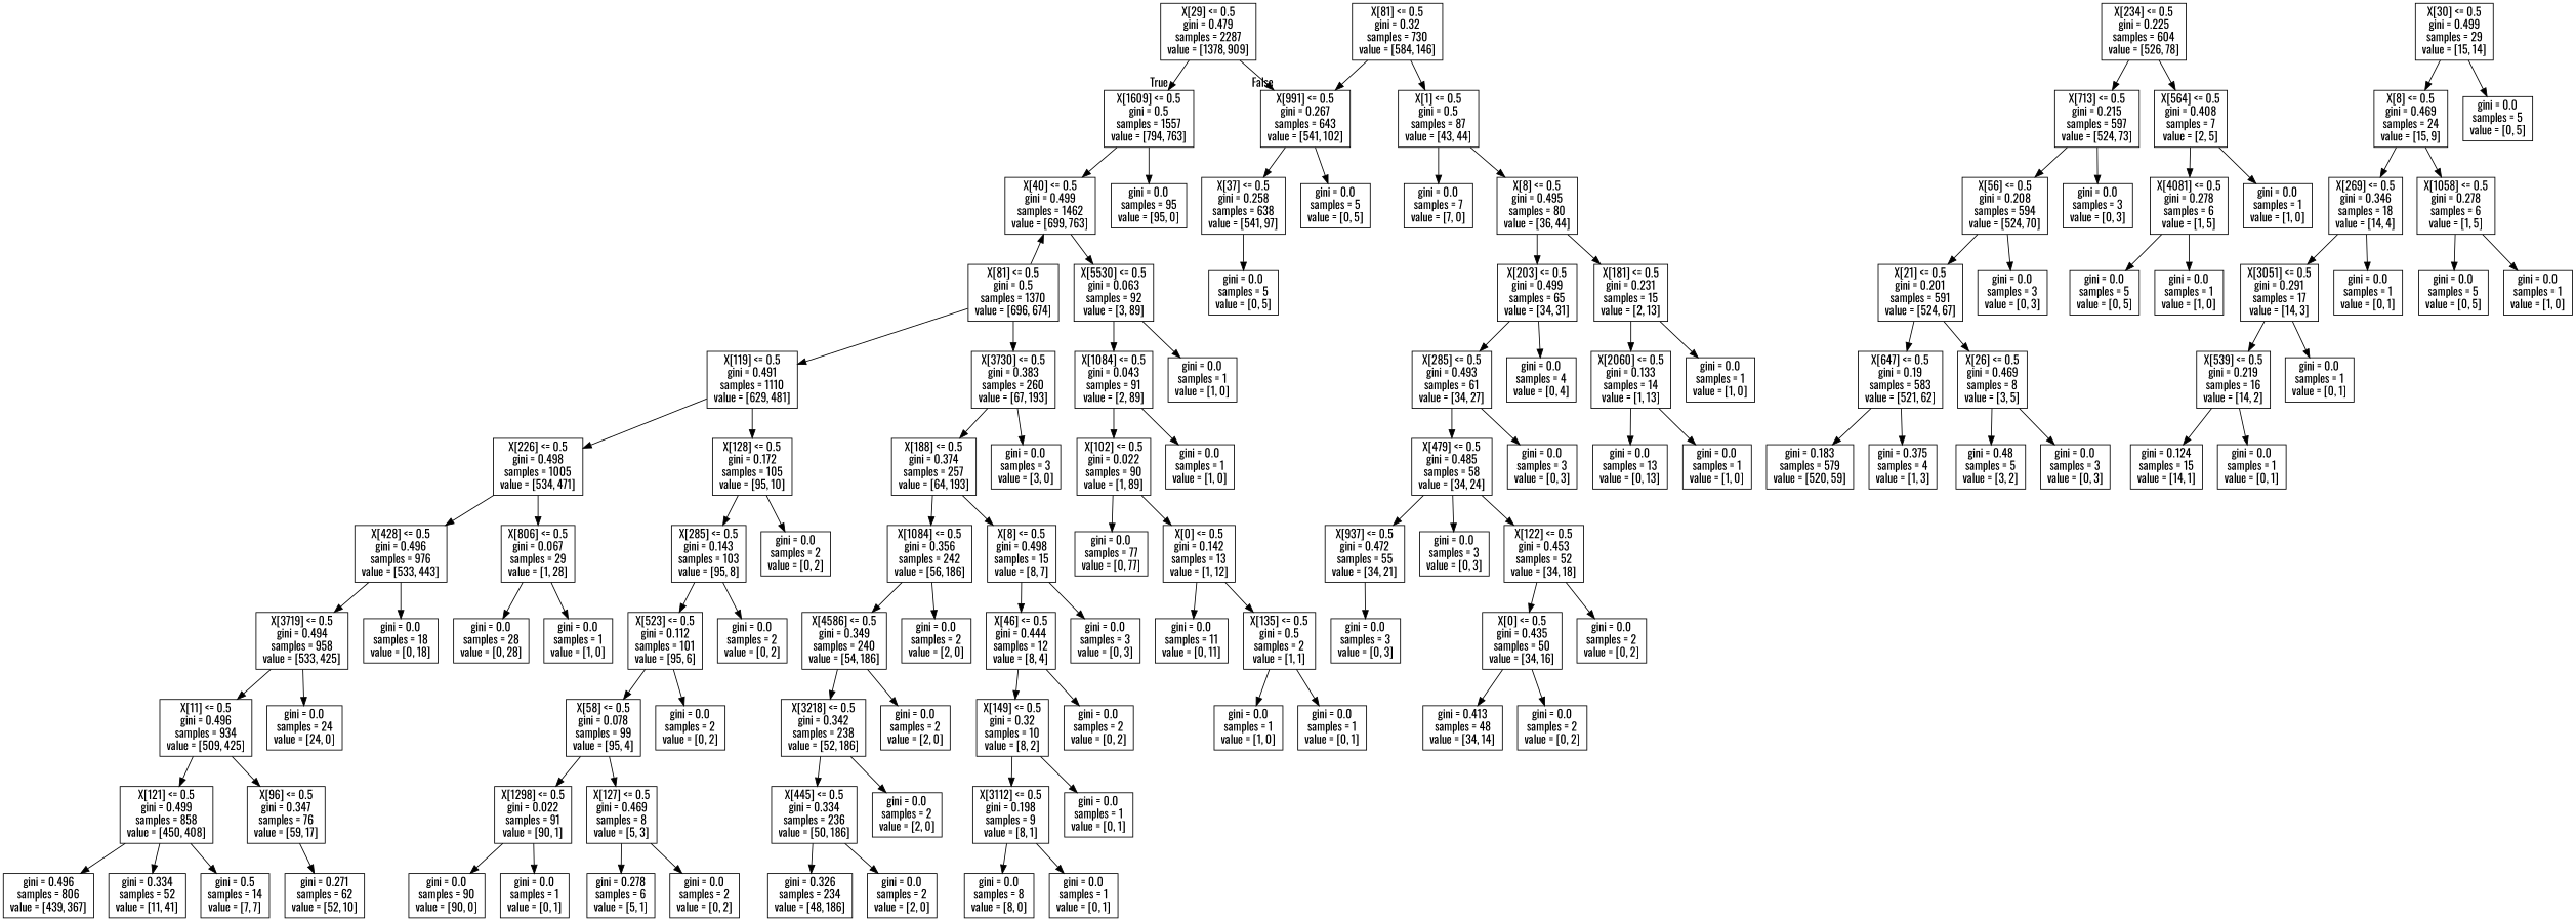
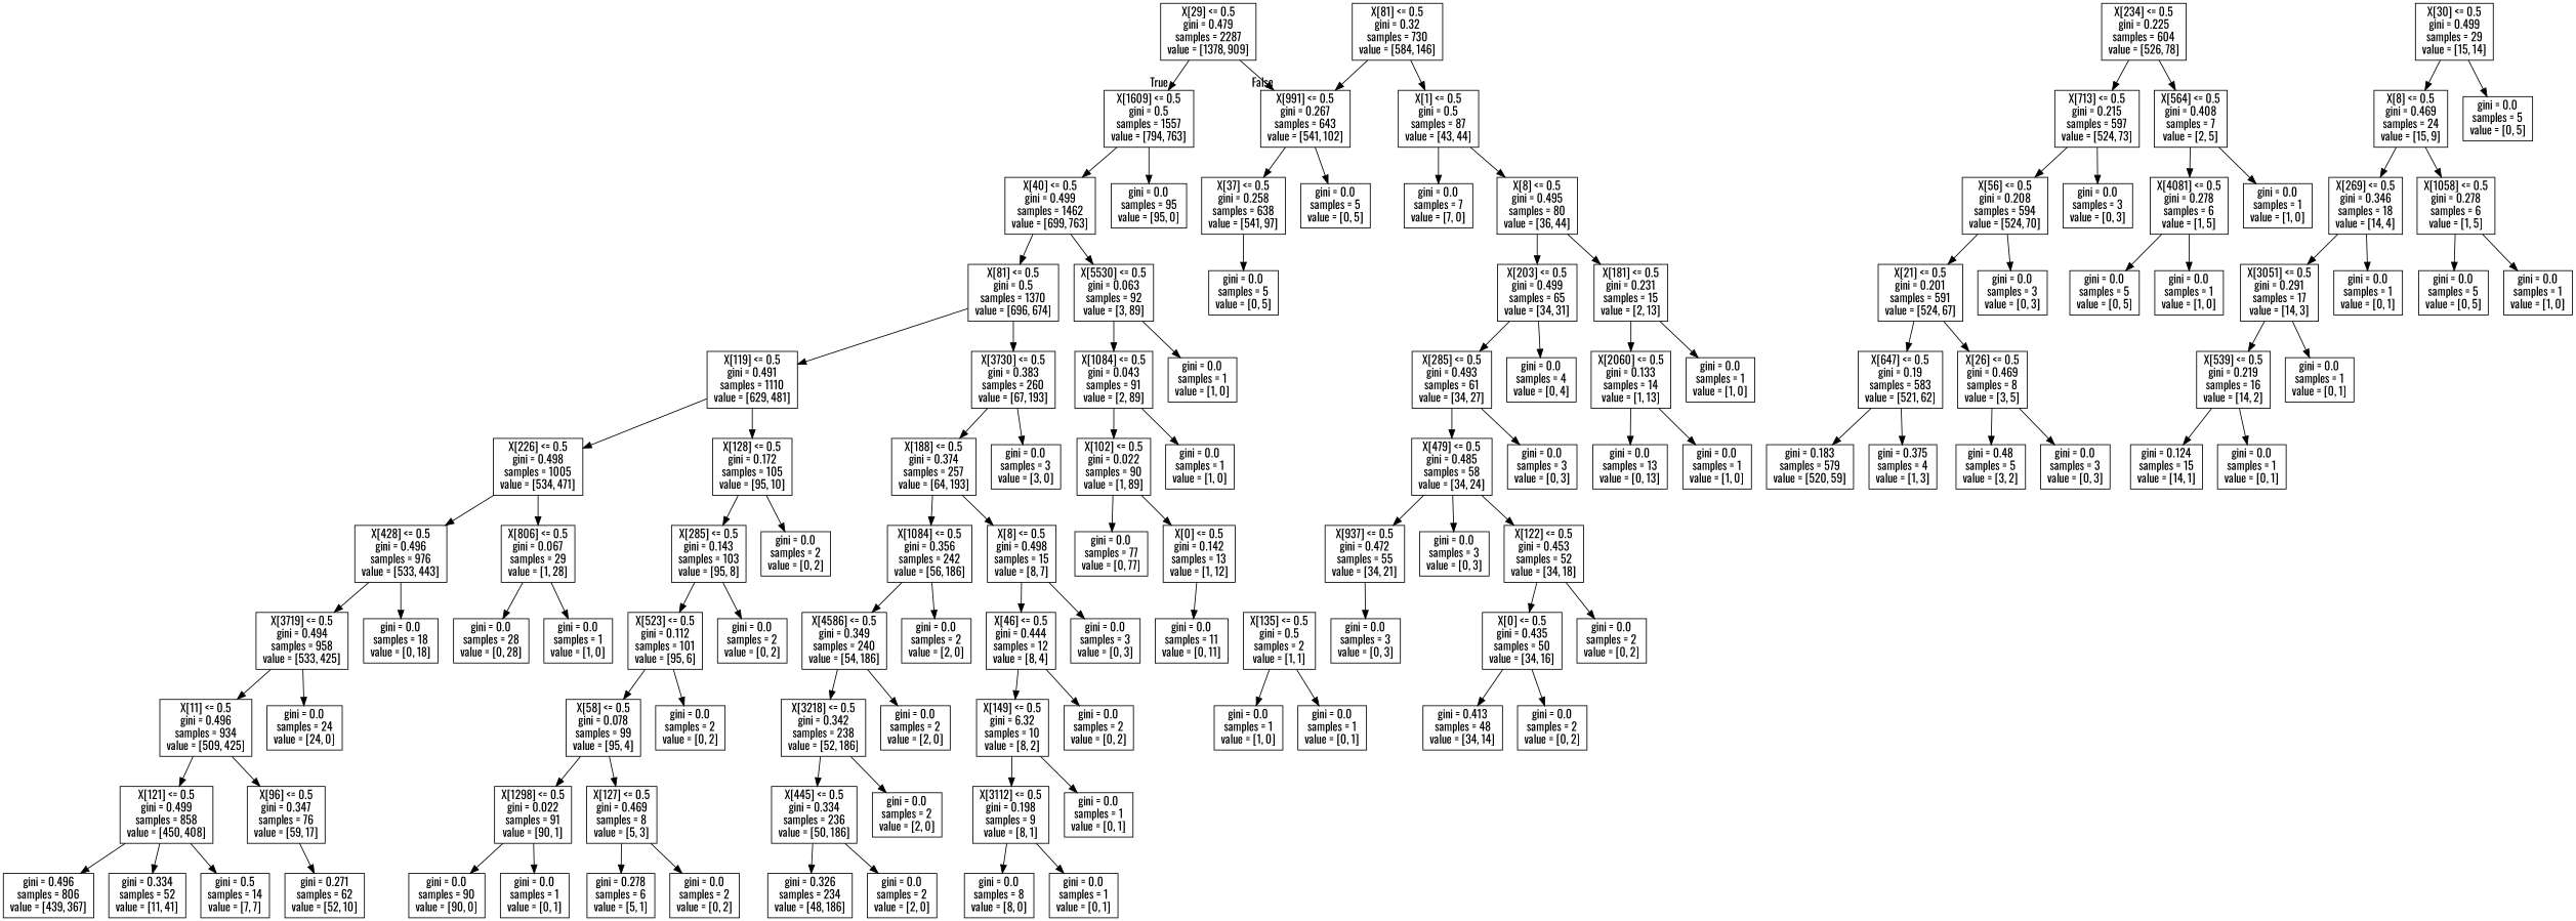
  digraph {
    fontname=Oswald
    node [fontname=Oswald shape=box]
    edge [fontname=Oswald]
    n1 [label="X[29] <= 0.5\ngini = 0.479\nsamples = 2287\nvalue = [1378, 909]"]
    n2 [label="X[1609] <= 0.5\ngini = 0.5\nsamples = 1557\nvalue = [794, 763]"]
    n3 [label="X[991] <= 0.5\ngini = 0.267\nsamples = 643\nvalue = [541, 102]"]
    n4 [label="X[40] <= 0.5\ngini = 0.499\nsamples = 1462\nvalue = [699, 763]"]
    n5 [label="gini = 0.0\nsamples = 95\nvalue = [95, 0]"]
    n6 [label="X[81] <= 0.5\ngini = 0.32\nsamples = 730\nvalue = [584, 146]"]
    n7 [label="X[1] <= 0.5\ngini = 0.5\nsamples = 87\nvalue = [43, 44]"]
    n8 [label="X[81] <= 0.5\ngini = 0.5\nsamples = 1370\nvalue = [696, 674]"]
    n9 [label="X[5530] <= 0.5\ngini = 0.063\nsamples = 92\nvalue = [3, 89]"]
    n10 [label="X[119] <= 0.5\ngini = 0.491\nsamples = 1110\nvalue = [629, 481]"]
    n11 [label="X[3730] <= 0.5\ngini = 0.383\nsamples = 260\nvalue = [67, 193]"]
    n12 [label="X[1084] <= 0.5\ngini = 0.043\nsamples = 91\nvalue = [2, 89]"]
    n13 [label="gini = 0.0\nsamples = 1\nvalue = [1, 0]"]
    n14 [label="X[226] <= 0.5\ngini = 0.498\nsamples = 1005\nvalue = [534, 471]"]
    n15 [label="X[128] <= 0.5\ngini = 0.172\nsamples = 105\nvalue = [95, 10]"]
    n16 [label="X[188] <= 0.5\ngini = 0.374\nsamples = 257\nvalue = [64, 193]"]
    n17 [label="gini = 0.0\nsamples = 3\nvalue = [3, 0]"]
    n18 [label="X[428] <= 0.5\ngini = 0.496\nsamples = 976\nvalue = [533, 443]"]
    n19 [label="X[806] <= 0.5\ngini = 0.067\nsamples = 29\nvalue = [1, 28]"]
    n20 [label="X[285] <= 0.5\ngini = 0.143\nsamples = 103\nvalue = [95, 8]"]
    n21 [label="gini = 0.0\nsamples = 2\nvalue = [0, 2]"]
    n22 [label="X[3719] <= 0.5\ngini = 0.494\nsamples = 958\nvalue = [533, 425]"]
    n23 [label="gini = 0.0\nsamples = 18\nvalue = [0, 18]"]
    n24 [label="gini = 0.0\nsamples = 28\nvalue = [0, 28]"]
    n25 [label="gini = 0.0\nsamples = 1\nvalue = [1, 0]"]
    n26 [label="X[11] <= 0.5\ngini = 0.496\nsamples = 934\nvalue = [509, 425]"]
    n27 [label="gini = 0.0\nsamples = 24\nvalue = [24, 0]"]
    n28 [label="X[121] <= 0.5\ngini = 0.499\nsamples = 858\nvalue = [450, 408]"]
    n29 [label="X[96] <= 0.5\ngini = 0.347\nsamples = 76\nvalue = [59, 17]"]
    n30 [label="gini = 0.496\nsamples = 806\nvalue = [439, 367]"]
    n31 [label="gini = 0.334\nsamples = 52\nvalue = [11, 41]"]
    n32 [label="gini = 0.5\nsamples = 14\nvalue = [7, 7]"]
    n33 [label="gini = 0.271\nsamples = 62\nvalue = [52, 10]"]
    n34 [label="X[523] <= 0.5\ngini = 0.112\nsamples = 101\nvalue = [95, 6]"]
    n35 [label="gini = 0.0\nsamples = 2\nvalue = [0, 2]"]
    n36 [label="X[58] <= 0.5\ngini = 0.078\nsamples = 99\nvalue = [95, 4]"]
    n37 [label="gini = 0.0\nsamples = 2\nvalue = [0, 2]"]
    n38 [label="X[1298] <= 0.5\ngini = 0.022\nsamples = 91\nvalue = [90, 1]"]
    n39 [label="X[127] <= 0.5\ngini = 0.469\nsamples = 8\nvalue = [5, 3]"]
    n40 [label="gini = 0.0\nsamples = 90\nvalue = [90, 0]"]
    n41 [label="gini = 0.0\nsamples = 1\nvalue = [0, 1]"]
    n42 [label="gini = 0.278\nsamples = 6\nvalue = [5, 1]"]
    n43 [label="gini = 0.0\nsamples = 2\nvalue = [0, 2]"]
    n44 [label="X[1084] <= 0.5\ngini = 0.356\nsamples = 242\nvalue = [56, 186]"]
    n45 [label="X[8] <= 0.5\ngini = 0.498\nsamples = 15\nvalue = [8, 7]"]
    n46 [label="X[4586] <= 0.5\ngini = 0.349\nsamples = 240\nvalue = [54, 186]"]
    n47 [label="gini = 0.0\nsamples = 2\nvalue = [2, 0]"]
    n48 [label="X[46] <= 0.5\ngini = 0.444\nsamples = 12\nvalue = [8, 4]"]
    n49 [label="gini = 0.0\nsamples = 3\nvalue = [0, 3]"]
    n50 [label="X[3218] <= 0.5\ngini = 0.342\nsamples = 238\nvalue = [52, 186]"]
    n51 [label="gini = 0.0\nsamples = 2\nvalue = [2, 0]"]
    n52 [label="X[445] <= 0.5\ngini = 0.334\nsamples = 236\nvalue = [50, 186]"]
    n53 [label="gini = 0.0\nsamples = 2\nvalue = [2, 0]"]
    n54 [label="gini = 0.326\nsamples = 234\nvalue = [48, 186]"]
    n55 [label="gini = 0.0\nsamples = 2\nvalue = [2, 0]"]
-   n56 [label="X[149] <= 0.5\ngini = 0.32\nsamples = 10\nvalue = [8, 2]"]
+   n56 [label="X[149] <= 0.5\ngini = 6.32\nsamples = 10\nvalue = [8, 2]"]
    n57 [label="gini = 0.0\nsamples = 2\nvalue = [0, 2]"]
    n58 [label="X[3112] <= 0.5\ngini = 0.198\nsamples = 9\nvalue = [8, 1]"]
    n59 [label="gini = 0.0\nsamples = 1\nvalue = [0, 1]"]
    n60 [label="gini = 0.0\nsamples = 8\nvalue = [8, 0]"]
    n61 [label="gini = 0.0\nsamples = 1\nvalue = [0, 1]"]
    n62 [label="X[102] <= 0.5\ngini = 0.022\nsamples = 90\nvalue = [1, 89]"]
    n63 [label="gini = 0.0\nsamples = 1\nvalue = [1, 0]"]
    n64 [label="gini = 0.0\nsamples = 77\nvalue = [0, 77]"]
    n65 [label="X[0] <= 0.5\ngini = 0.142\nsamples = 13\nvalue = [1, 12]"]
    n66 [label="gini = 0.0\nsamples = 11\nvalue = [0, 11]"]
    n67 [label="X[135] <= 0.5\ngini = 0.5\nsamples = 2\nvalue = [1, 1]"]
    n68 [label="gini = 0.0\nsamples = 1\nvalue = [1, 0]"]
    n69 [label="gini = 0.0\nsamples = 1\nvalue = [0, 1]"]
    n70 [label="X[37] <= 0.5\ngini = 0.258\nsamples = 638\nvalue = [541, 97]"]
    n71 [label="gini = 0.0\nsamples = 5\nvalue = [0, 5]"]
    n72 [label="gini = 0.0\nsamples = 7\nvalue = [7, 0]"]
    n73 [label="X[8] <= 0.5\ngini = 0.495\nsamples = 80\nvalue = [36, 44]"]
    n74 [label="gini = 0.0\nsamples = 5\nvalue = [0, 5]"]
    n75 [label="X[234] <= 0.5\ngini = 0.225\nsamples = 604\nvalue = [526, 78]"]
    n76 [label="X[713] <= 0.5\ngini = 0.215\nsamples = 597\nvalue = [524, 73]"]
    n77 [label="X[564] <= 0.5\ngini = 0.408\nsamples = 7\nvalue = [2, 5]"]
    n78 [label="X[30] <= 0.5\ngini = 0.499\nsamples = 29\nvalue = [15, 14]"]
    n79 [label="X[8] <= 0.5\ngini = 0.469\nsamples = 24\nvalue = [15, 9]"]
    n80 [label="gini = 0.0\nsamples = 5\nvalue = [0, 5]"]
    n81 [label="X[56] <= 0.5\ngini = 0.208\nsamples = 594\nvalue = [524, 70]"]
    n82 [label="gini = 0.0\nsamples = 3\nvalue = [0, 3]"]
    n83 [label="X[4081] <= 0.5\ngini = 0.278\nsamples = 6\nvalue = [1, 5]"]
    n84 [label="gini = 0.0\nsamples = 1\nvalue = [1, 0]"]
    n85 [label="X[21] <= 0.5\ngini = 0.201\nsamples = 591\nvalue = [524, 67]"]
    n86 [label="gini = 0.0\nsamples = 3\nvalue = [0, 3]"]
    n87 [label="X[647] <= 0.5\ngini = 0.19\nsamples = 583\nvalue = [521, 62]"]
    n88 [label="X[26] <= 0.5\ngini = 0.469\nsamples = 8\nvalue = [3, 5]"]
    n89 [label="gini = 0.183\nsamples = 579\nvalue = [520, 59]"]
    n90 [label="gini = 0.375\nsamples = 4\nvalue = [1, 3]"]
    n91 [label="gini = 0.48\nsamples = 5\nvalue = [3, 2]"]
    n92 [label="gini = 0.0\nsamples = 3\nvalue = [0, 3]"]
    n93 [label="gini = 0.0\nsamples = 5\nvalue = [0, 5]"]
    n94 [label="gini = 0.0\nsamples = 1\nvalue = [1, 0]"]
    n95 [label="X[269] <= 0.5\ngini = 0.346\nsamples = 18\nvalue = [14, 4]"]
    n96 [label="X[1058] <= 0.5\ngini = 0.278\nsamples = 6\nvalue = [1, 5]"]
    n97 [label="X[3051] <= 0.5\ngini = 0.291\nsamples = 17\nvalue = [14, 3]"]
    n98 [label="gini = 0.0\nsamples = 1\nvalue = [0, 1]"]
    n99 [label="gini = 0.0\nsamples = 5\nvalue = [0, 5]"]
    n100 [label="gini = 0.0\nsamples = 1\nvalue = [1, 0]"]
    n101 [label="X[539] <= 0.5\ngini = 0.219\nsamples = 16\nvalue = [14, 2]"]
    n102 [label="gini = 0.0\nsamples = 1\nvalue = [0, 1]"]
    n103 [label="gini = 0.124\nsamples = 15\nvalue = [14, 1]"]
    n104 [label="gini = 0.0\nsamples = 1\nvalue = [0, 1]"]
    n105 [label="X[203] <= 0.5\ngini = 0.499\nsamples = 65\nvalue = [34, 31]"]
    n106 [label="X[181] <= 0.5\ngini = 0.231\nsamples = 15\nvalue = [2, 13]"]
    n107 [label="X[285] <= 0.5\ngini = 0.493\nsamples = 61\nvalue = [34, 27]"]
    n108 [label="gini = 0.0\nsamples = 4\nvalue = [0, 4]"]
    n109 [label="X[2060] <= 0.5\ngini = 0.133\nsamples = 14\nvalue = [1, 13]"]
    n110 [label="gini = 0.0\nsamples = 1\nvalue = [1, 0]"]
    n111 [label="X[479] <= 0.5\ngini = 0.485\nsamples = 58\nvalue = [34, 24]"]
    n112 [label="gini = 0.0\nsamples = 3\nvalue = [0, 3]"]
    n113 [label="X[937] <= 0.5\ngini = 0.472\nsamples = 55\nvalue = [34, 21]"]
    n114 [label="gini = 0.0\nsamples = 3\nvalue = [0, 3]"]
    n115 [label="X[122] <= 0.5\ngini = 0.453\nsamples = 52\nvalue = [34, 18]"]
    n116 [label="gini = 0.0\nsamples = 3\nvalue = [0, 3]"]
    n117 [label="X[0] <= 0.5\ngini = 0.435\nsamples = 50\nvalue = [34, 16]"]
    n118 [label="gini = 0.0\nsamples = 2\nvalue = [0, 2]"]
    n119 [label="gini = 0.413\nsamples = 48\nvalue = [34, 14]"]
    n120 [label="gini = 0.0\nsamples = 2\nvalue = [0, 2]"]
    n121 [label="gini = 0.0\nsamples = 13\nvalue = [0, 13]"]
    n122 [label="gini = 0.0\nsamples = 1\nvalue = [1, 0]"]
    n1 -> n2 [headlabel=True labelangle=45 labeldistance=2.5]
    n1 -> n3 [headlabel=False labelangle=-45 labeldistance=2.5]
    n2 -> n4
    n2 -> n5
    n3 -> n70
    n3 -> n71
-   n8 -> n4
+   n4 -> n8
    n4 -> n9
    n6 -> n3
    n6 -> n7
    n7 -> n72
    n7 -> n73
    n8 -> n10
    n8 -> n11
    n9 -> n12
    n9 -> n13
    n10 -> n14
    n10 -> n15
    n11 -> n16
    n11 -> n17
    n12 -> n62
    n12 -> n63
    n14 -> n18
    n14 -> n19
    n15 -> n20
    n15 -> n21
    n16 -> n44
    n16 -> n45
    n18 -> n22
    n18 -> n23
    n19 -> n24
    n19 -> n25
    n20 -> n34
    n20 -> n35
    n22 -> n26
    n22 -> n27
    n26 -> n28
    n26 -> n29
    n28 -> n30
    n28 -> n31
    n28 -> n32
    n29 -> n33
    n34 -> n36
    n34 -> n37
    n36 -> n38
    n36 -> n39
    n38 -> n40
    n38 -> n41
    n39 -> n42
    n39 -> n43
    n44 -> n46
    n44 -> n47
    n45 -> n48
    n45 -> n49
    n46 -> n50
    n46 -> n51
    n48 -> n56
    n48 -> n57
    n50 -> n52
    n50 -> n53
    n52 -> n54
    n52 -> n55
    n56 -> n58
    n56 -> n59
    n58 -> n60
    n58 -> n61
    n62 -> n64
    n62 -> n65
    n65 -> n66
-   n65 -> n67
    n67 -> n68
    n67 -> n69
    n70 -> n74
    n73 -> n105
    n73 -> n106
    n75 -> n76
    n75 -> n77
    n76 -> n81
    n76 -> n82
    n77 -> n83
    n77 -> n84
    n78 -> n79
    n78 -> n80
    n79 -> n95
    n79 -> n96
    n81 -> n85
    n81 -> n86
    n83 -> n93
    n83 -> n94
    n85 -> n87
    n85 -> n88
    n87 -> n89
    n87 -> n90
    n88 -> n91
    n88 -> n92
    n95 -> n97
    n95 -> n98
    n96 -> n99
    n96 -> n100
    n97 -> n101
    n97 -> n102
    n101 -> n103
    n101 -> n104
    n105 -> n107
    n105 -> n108
    n106 -> n109
    n106 -> n110
    n107 -> n111
    n107 -> n112
    n109 -> n121
    n109 -> n122
    n111 -> n113
    n111 -> n114
    n111 -> n115
    n113 -> n116
    n115 -> n117
    n115 -> n118
    n117 -> n119
    n117 -> n120
  }
